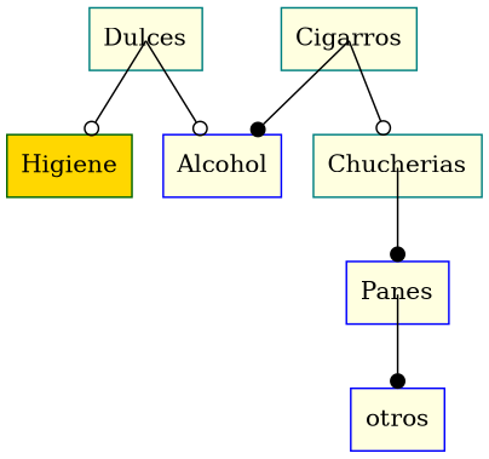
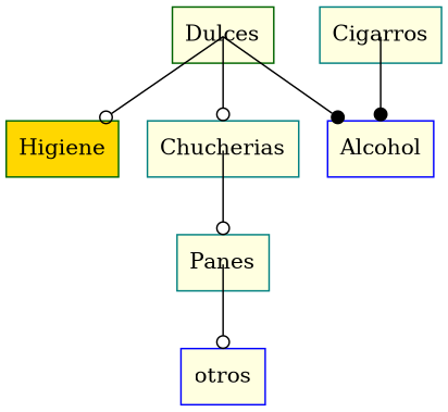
  digraph {
    rankdir=TB
    node [color=blue fillcolor=lightyellow shape=record style=filled]
    edge [arrowhead=dot arrowtail=vee tailclip=false]
    n1 [color=darkgreen fillcolor=gold label=" Higiene"]
-   n2 [color=teal label=" Dulces"]
+   n2 [color=darkgreen label=" Dulces"]
    n3 [label=" Alcohol"]
    n4 [color=teal label=" Cigarros"]
    n5 [color=teal label=" Chucherias"]
-   n6 [label=" Panes"]
+   n6 [color=teal label=" Panes"]
    n7 [label=" otros"]
    n2 -> n1 [arrowhead=odot]
-   n2 -> n3 [arrowhead=odot]
+   n2 -> n3
    n4 -> n3
-   n4 -> n5 [arrowhead=odot]
-   n5 -> n6
-   n6 -> n7
+   n2 -> n5 [arrowhead=odot]
+   n5 -> n6 [arrowhead=odot]
+   n6 -> n7 [arrowhead=odot]
  }
